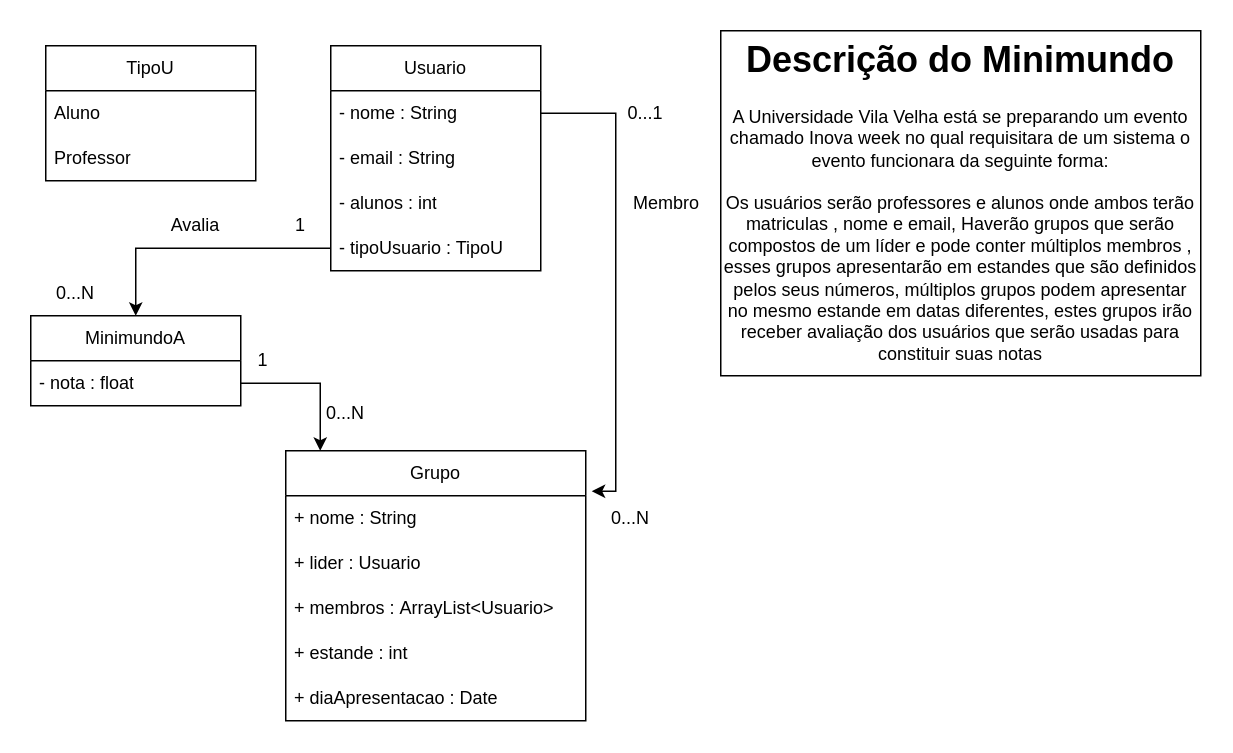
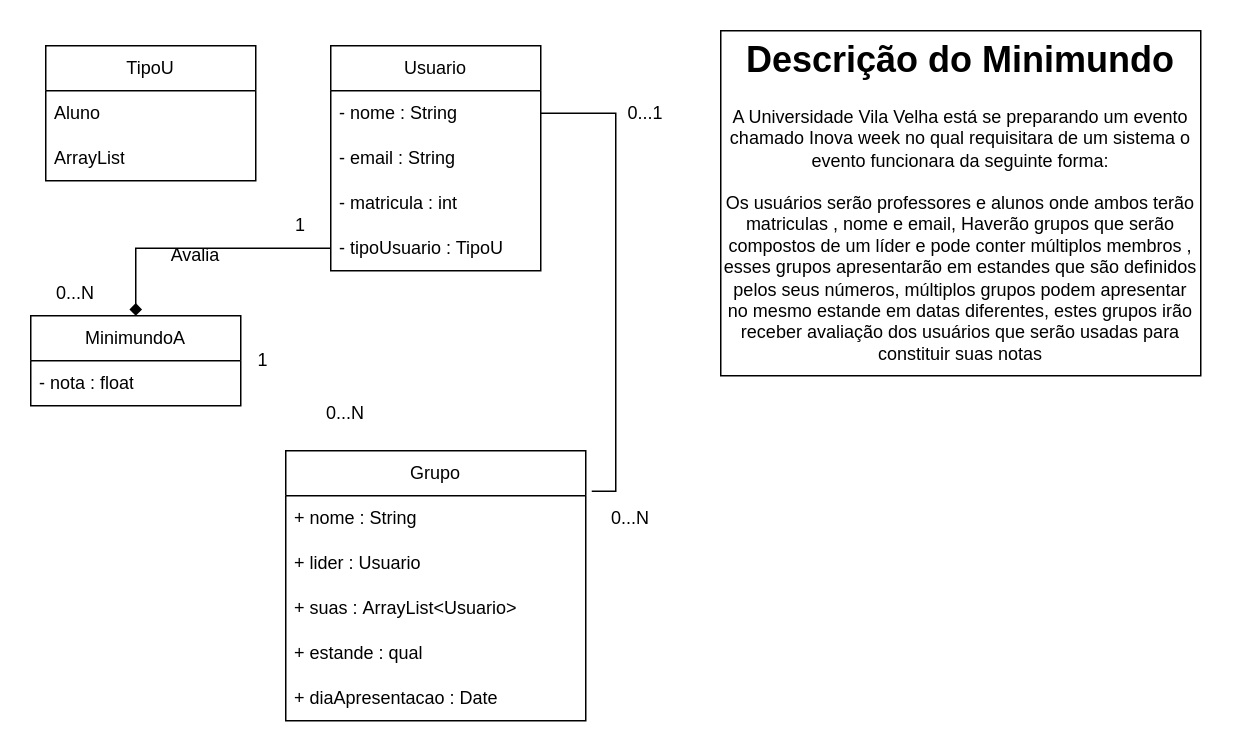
  <mxCell id="0" />
  <mxCell id="1" parent="0" />
  <mxCell id="2" value="" style="rounded=0;whiteSpace=wrap;html=1;fillColor=default;" vertex="1" parent="1"><mxGeometry x="480" y="20" width="320" height="230" as="geometry" /></mxCell>
  <mxCell id="3" value="&lt;h1&gt;Descrição do Minimundo&lt;/h1&gt;&lt;p&gt;A Universidade Vila Velha está se preparando um evento chamado Inova week no qual requisitara de um sistema o evento funcionara da seguinte forma:&lt;/p&gt;&lt;p&gt;&lt;br&gt;&lt;/p&gt;" style="text;html=1;strokeColor=none;fillColor=none;spacing=5;spacingTop=-20;whiteSpace=wrap;overflow=hidden;rounded=0;align=center;" vertex="1" parent="1"><mxGeometry x="480" y="20" width="320" height="100" as="geometry" /></mxCell>
  <mxCell id="4" value="Usuario" style="swimlane;fontStyle=0;childLayout=stackLayout;horizontal=1;startSize=30;horizontalStack=0;resizeParent=1;resizeParentMax=0;resizeLast=0;collapsible=1;marginBottom=0;whiteSpace=wrap;html=1;" vertex="1" parent="1"><mxGeometry x="220" y="30" width="140" height="150" as="geometry" /></mxCell>
  <mxCell id="5" value="- nome : String" style="text;strokeColor=none;fillColor=none;align=left;verticalAlign=middle;spacingLeft=4;spacingRight=4;overflow=hidden;points=[[0,0.5],[1,0.5]];portConstraint=eastwest;rotatable=0;whiteSpace=wrap;html=1;" vertex="1" parent="4"><mxGeometry y="30" width="140" height="30" as="geometry" /></mxCell>
  <mxCell id="6" value="- email : String" style="text;strokeColor=none;fillColor=none;align=left;verticalAlign=middle;spacingLeft=4;spacingRight=4;overflow=hidden;points=[[0,0.5],[1,0.5]];portConstraint=eastwest;rotatable=0;whiteSpace=wrap;html=1;" vertex="1" parent="4"><mxGeometry y="60" width="140" height="30" as="geometry" /></mxCell>
- <mxCell id="7" value="- alunos : int" style="text;strokeColor=none;fillColor=none;align=left;verticalAlign=middle;spacingLeft=4;spacingRight=4;overflow=hidden;points=[[0,0.5],[1,0.5]];portConstraint=eastwest;rotatable=0;whiteSpace=wrap;html=1;" vertex="1" parent="4"><mxGeometry y="90" width="140" height="30" as="geometry" /></mxCell>
+ <mxCell id="7" value="- matricula : int" style="text;strokeColor=none;fillColor=none;align=left;verticalAlign=middle;spacingLeft=4;spacingRight=4;overflow=hidden;points=[[0,0.5],[1,0.5]];portConstraint=eastwest;rotatable=0;whiteSpace=wrap;html=1;" vertex="1" parent="4"><mxGeometry y="90" width="140" height="30" as="geometry" /></mxCell>
  <mxCell id="8" value="- tipoUsuario : TipoU" style="text;strokeColor=none;fillColor=none;align=left;verticalAlign=middle;spacingLeft=4;spacingRight=4;overflow=hidden;points=[[0,0.5],[1,0.5]];portConstraint=eastwest;rotatable=0;whiteSpace=wrap;html=1;" vertex="1" parent="4"><mxGeometry y="120" width="140" height="30" as="geometry" /></mxCell>
  <mxCell id="9" value="Grupo" style="swimlane;fontStyle=0;childLayout=stackLayout;horizontal=1;startSize=30;horizontalStack=0;resizeParent=1;resizeParentMax=0;resizeLast=0;collapsible=1;marginBottom=0;whiteSpace=wrap;html=1;" vertex="1" parent="1"><mxGeometry x="190" y="300" width="200" height="180" as="geometry" /></mxCell>
  <mxCell id="10" value="+ nome : String" style="text;strokeColor=none;fillColor=none;align=left;verticalAlign=middle;spacingLeft=4;spacingRight=4;overflow=hidden;points=[[0,0.5],[1,0.5]];portConstraint=eastwest;rotatable=0;whiteSpace=wrap;html=1;" vertex="1" parent="9"><mxGeometry y="30" width="200" height="30" as="geometry" /></mxCell>
  <mxCell id="11" value="+ lider : Usuario" style="text;strokeColor=none;fillColor=none;align=left;verticalAlign=middle;spacingLeft=4;spacingRight=4;overflow=hidden;points=[[0,0.5],[1,0.5]];portConstraint=eastwest;rotatable=0;whiteSpace=wrap;html=1;" vertex="1" parent="9"><mxGeometry y="60" width="200" height="30" as="geometry" /></mxCell>
- <mxCell id="12" value="+ membros :&amp;nbsp;ArrayList&amp;lt;Usuario&amp;gt;" style="text;strokeColor=none;fillColor=none;align=left;verticalAlign=middle;spacingLeft=4;spacingRight=4;overflow=hidden;points=[[0,0.5],[1,0.5]];portConstraint=eastwest;rotatable=0;whiteSpace=wrap;html=1;" vertex="1" parent="9"><mxGeometry y="90" width="200" height="30" as="geometry" /></mxCell>
- <mxCell id="13" value="+ estande : int" style="text;strokeColor=none;fillColor=none;align=left;verticalAlign=middle;spacingLeft=4;spacingRight=4;overflow=hidden;points=[[0,0.5],[1,0.5]];portConstraint=eastwest;rotatable=0;whiteSpace=wrap;html=1;" vertex="1" parent="9"><mxGeometry y="120" width="200" height="30" as="geometry" /></mxCell>
+ <mxCell id="12" value="+ suas :&amp;nbsp;ArrayList&amp;lt;Usuario&amp;gt;" style="text;strokeColor=none;fillColor=none;align=left;verticalAlign=middle;spacingLeft=4;spacingRight=4;overflow=hidden;points=[[0,0.5],[1,0.5]];portConstraint=eastwest;rotatable=0;whiteSpace=wrap;html=1;" vertex="1" parent="9"><mxGeometry y="90" width="200" height="30" as="geometry" /></mxCell>
+ <mxCell id="13" value="+ estande : qual" style="text;strokeColor=none;fillColor=none;align=left;verticalAlign=middle;spacingLeft=4;spacingRight=4;overflow=hidden;points=[[0,0.5],[1,0.5]];portConstraint=eastwest;rotatable=0;whiteSpace=wrap;html=1;" vertex="1" parent="9"><mxGeometry y="120" width="200" height="30" as="geometry" /></mxCell>
  <mxCell id="14" value="+ diaApresentacao : Date" style="text;strokeColor=none;fillColor=none;align=left;verticalAlign=middle;spacingLeft=4;spacingRight=4;overflow=hidden;points=[[0,0.5],[1,0.5]];portConstraint=eastwest;rotatable=0;whiteSpace=wrap;html=1;" vertex="1" parent="9"><mxGeometry y="150" width="200" height="30" as="geometry" /></mxCell>
  <mxCell id="15" value="MinimundoA" style="swimlane;fontStyle=0;childLayout=stackLayout;horizontal=1;startSize=30;horizontalStack=0;resizeParent=1;resizeParentMax=0;resizeLast=0;collapsible=1;marginBottom=0;whiteSpace=wrap;html=1;" vertex="1" parent="1"><mxGeometry x="20" y="210" width="140" height="60" as="geometry" /></mxCell>
  <mxCell id="16" value="- nota : float" style="text;strokeColor=none;fillColor=none;align=left;verticalAlign=middle;spacingLeft=4;spacingRight=4;overflow=hidden;points=[[0,0.5],[1,0.5]];portConstraint=eastwest;rotatable=0;whiteSpace=wrap;html=1;" vertex="1" parent="15"><mxGeometry y="30" width="140" height="30" as="geometry" /></mxCell>
- <mxCell id="17" style="edgeStyle=orthogonalEdgeStyle;rounded=0;orthogonalLoop=1;jettySize=auto;html=1;exitX=0;exitY=0.5;exitDx=0;exitDy=0;" edge="1" parent="1" source="8" target="15"><mxGeometry relative="1" as="geometry" /></mxCell>
- <mxCell id="18" style="edgeStyle=orthogonalEdgeStyle;rounded=0;orthogonalLoop=1;jettySize=auto;html=1;exitX=1;exitY=0.5;exitDx=0;exitDy=0;entryX=1.02;entryY=-0.1;entryDx=0;entryDy=0;entryPerimeter=0;" edge="1" parent="1" source="5" target="10"><mxGeometry relative="1" as="geometry" /></mxCell>
+ <mxCell id="17" style="edgeStyle=orthogonalEdgeStyle;rounded=0;orthogonalLoop=1;jettySize=auto;html=1;exitX=0;exitY=0.5;exitDx=0;exitDy=0;endArrow=diamond;" edge="1" parent="1" source="8" target="15"><mxGeometry relative="1" as="geometry" /></mxCell>
+ <mxCell id="18" style="edgeStyle=orthogonalEdgeStyle;rounded=0;orthogonalLoop=1;jettySize=auto;html=1;exitX=1;exitY=0.5;exitDx=0;exitDy=0;entryX=1.02;entryY=-0.1;entryDx=0;entryDy=0;entryPerimeter=0;endArrow=none;" edge="1" parent="1" source="5" target="10"><mxGeometry relative="1" as="geometry" /></mxCell>
  <mxCell id="19" value="0...N" style="text;html=1;strokeColor=none;fillColor=none;align=center;verticalAlign=middle;whiteSpace=wrap;rounded=0;" vertex="1" parent="1"><mxGeometry x="390" y="330" width="60" height="30" as="geometry" /></mxCell>
  <mxCell id="20" value="0...1" style="text;html=1;strokeColor=none;fillColor=none;align=center;verticalAlign=middle;whiteSpace=wrap;rounded=0;" vertex="1" parent="1"><mxGeometry x="400" y="60" width="60" height="30" as="geometry" /></mxCell>
- <mxCell id="21" value="Membro" style="text;html=1;strokeColor=none;fillColor=none;align=center;verticalAlign=middle;whiteSpace=wrap;rounded=0;" vertex="1" parent="1"><mxGeometry x="414" y="120" width="60" height="30" as="geometry" /></mxCell>
  <mxCell id="22" value="1" style="text;html=1;strokeColor=none;fillColor=none;align=center;verticalAlign=middle;whiteSpace=wrap;rounded=0;" vertex="1" parent="1"><mxGeometry x="170" y="135" width="60" height="30" as="geometry" /></mxCell>
  <mxCell id="23" value="0...N" style="text;html=1;strokeColor=none;fillColor=none;align=center;verticalAlign=middle;whiteSpace=wrap;rounded=0;" vertex="1" parent="1"><mxGeometry x="20" y="180" width="60" height="30" as="geometry" /></mxCell>
- <mxCell id="24" style="edgeStyle=orthogonalEdgeStyle;rounded=0;orthogonalLoop=1;jettySize=auto;html=1;exitX=1;exitY=0.5;exitDx=0;exitDy=0;entryX=0.115;entryY=0;entryDx=0;entryDy=0;entryPerimeter=0;" edge="1" parent="1" source="16" target="9"><mxGeometry relative="1" as="geometry" /></mxCell>
  <mxCell id="25" value="1" style="text;html=1;strokeColor=none;fillColor=none;align=center;verticalAlign=middle;whiteSpace=wrap;rounded=0;" vertex="1" parent="1"><mxGeometry x="160" y="225" width="30" height="30" as="geometry" /></mxCell>
  <mxCell id="26" value="0...N" style="text;html=1;strokeColor=none;fillColor=none;align=center;verticalAlign=middle;whiteSpace=wrap;rounded=0;" vertex="1" parent="1"><mxGeometry x="210" y="260" width="40" height="30" as="geometry" /></mxCell>
- <mxCell id="27" value="Avalia" style="text;html=1;strokeColor=none;fillColor=none;align=center;verticalAlign=middle;whiteSpace=wrap;rounded=0;" vertex="1" parent="1"><mxGeometry x="100" y="135" width="60" height="30" as="geometry" /></mxCell>
+ <mxCell id="27" value="Avalia" style="text;html=1;strokeColor=none;fillColor=none;align=center;verticalAlign=middle;whiteSpace=wrap;rounded=0;" vertex="1" parent="1"><mxGeometry x="100" y="155" width="60" height="30" as="geometry" /></mxCell>
  <mxCell id="28" value="Os usuários serão professores e alunos onde ambos terão matriculas , nome e email, Haverão grupos que serão compostos de um líder e pode conter múltiplos membros , esses grupos apresentarão em estandes que são definidos pelos seus números, múltiplos grupos podem apresentar no mesmo estande em datas diferentes, estes grupos irão receber avaliação dos usuários que serão usadas para constituir suas notas" style="text;html=1;strokeColor=none;fillColor=none;align=center;verticalAlign=middle;whiteSpace=wrap;rounded=0;" vertex="1" parent="1"><mxGeometry x="480" y="120" width="320" height="130" as="geometry" /></mxCell>
  <mxCell id="29" value="TipoU" style="swimlane;fontStyle=0;childLayout=stackLayout;horizontal=1;startSize=30;horizontalStack=0;resizeParent=1;resizeParentMax=0;resizeLast=0;collapsible=1;marginBottom=0;whiteSpace=wrap;html=1;" vertex="1" parent="1"><mxGeometry x="30" y="30" width="140" height="90" as="geometry" /></mxCell>
  <mxCell id="30" value="Aluno" style="text;strokeColor=none;fillColor=none;align=left;verticalAlign=middle;spacingLeft=4;spacingRight=4;overflow=hidden;points=[[0,0.5],[1,0.5]];portConstraint=eastwest;rotatable=0;whiteSpace=wrap;html=1;" vertex="1" parent="29"><mxGeometry y="30" width="140" height="30" as="geometry" /></mxCell>
- <mxCell id="31" value="Professor" style="text;strokeColor=none;fillColor=none;align=left;verticalAlign=middle;spacingLeft=4;spacingRight=4;overflow=hidden;points=[[0,0.5],[1,0.5]];portConstraint=eastwest;rotatable=0;whiteSpace=wrap;html=1;" vertex="1" parent="29"><mxGeometry y="60" width="140" height="30" as="geometry" /></mxCell>
+ <mxCell id="31" value="ArrayList" style="text;strokeColor=none;fillColor=none;align=left;verticalAlign=middle;spacingLeft=4;spacingRight=4;overflow=hidden;points=[[0,0.5],[1,0.5]];portConstraint=eastwest;rotatable=0;whiteSpace=wrap;html=1;" vertex="1" parent="29"><mxGeometry y="60" width="140" height="30" as="geometry" /></mxCell>
